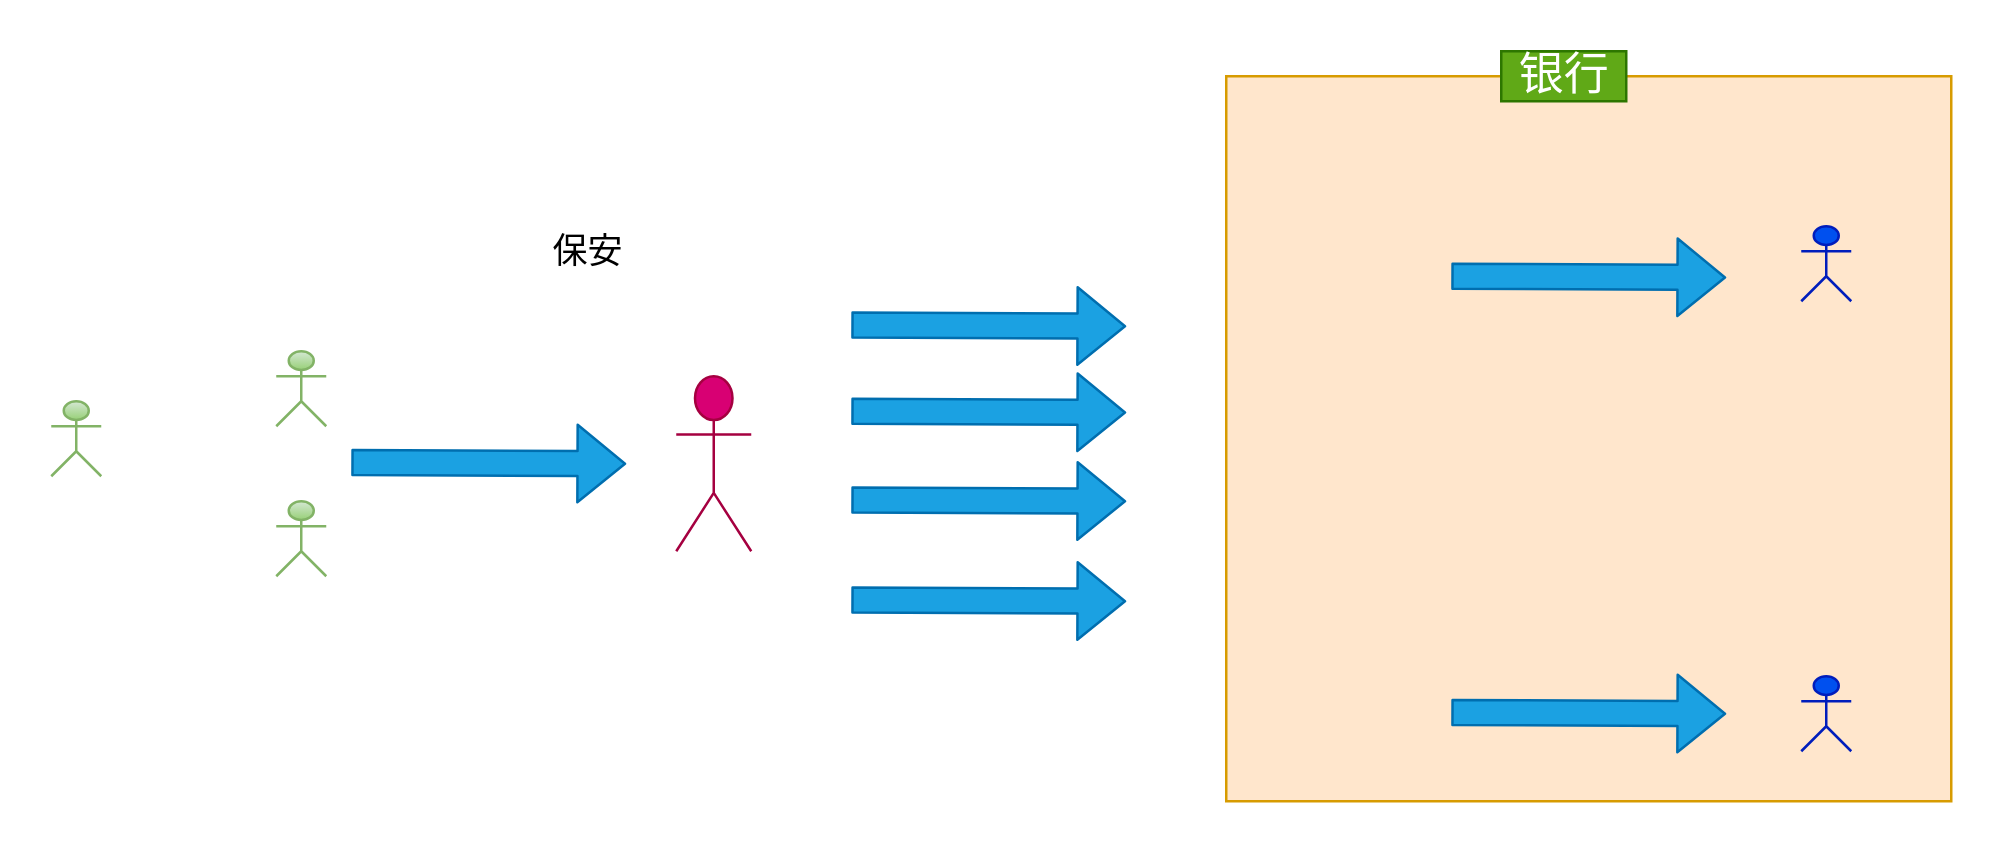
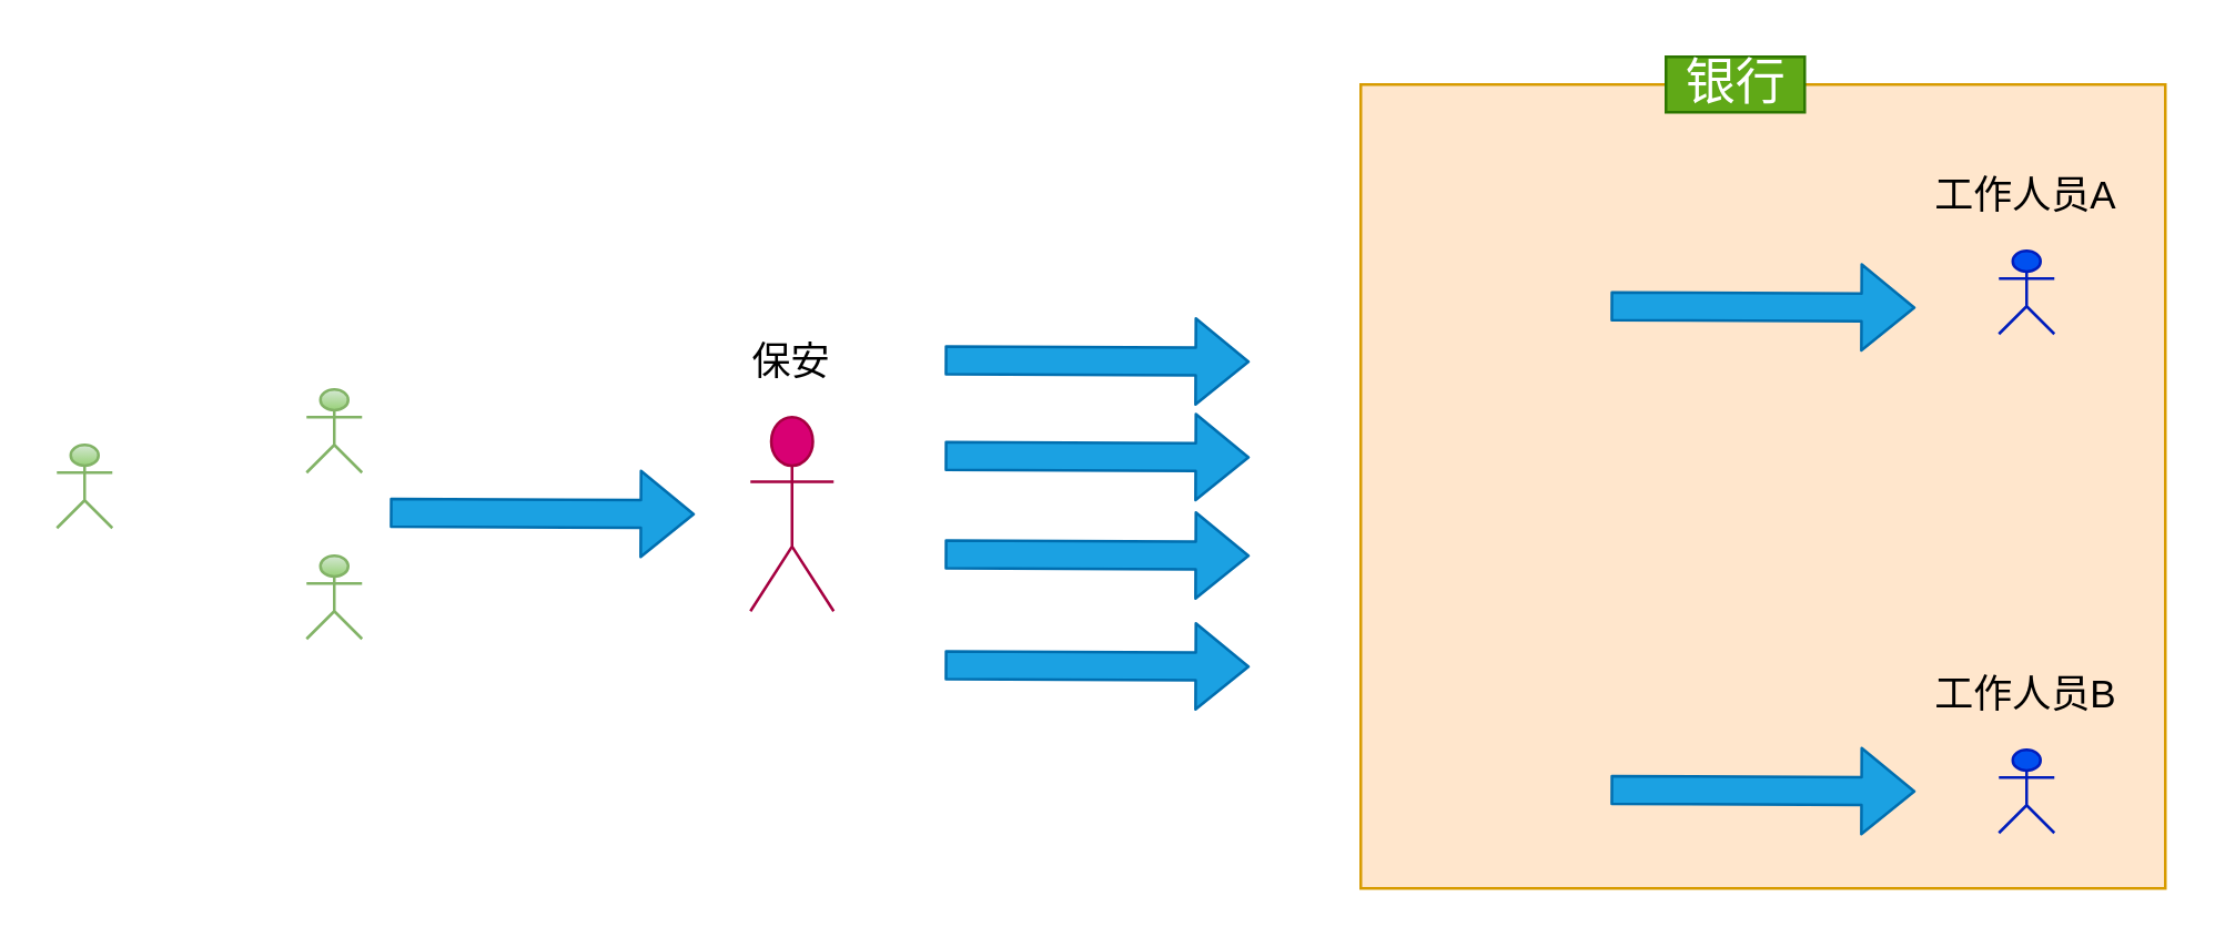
  <mxCell id="0" />
  <mxCell id="1" parent="0" />
  <mxCell id="2" value="" style="whiteSpace=wrap;html=1;aspect=fixed;fillColor=#ffe6cc;strokeColor=#d79b00;" parent="1" vertex="1"><mxGeometry x="490" y="30" width="290" height="290" as="geometry" /></mxCell>
  <mxCell id="3" value="" style="shape=umlActor;verticalLabelPosition=bottom;verticalAlign=top;html=1;outlineConnect=0;fillColor=#0050ef;strokeColor=#001DBC;fontColor=#ffffff;" parent="1" vertex="1"><mxGeometry x="720" y="90" width="20" height="30" as="geometry" /></mxCell>
  <mxCell id="4" value="" style="shape=umlActor;verticalLabelPosition=bottom;verticalAlign=top;html=1;outlineConnect=0;fillColor=#0050ef;strokeColor=#001DBC;fontColor=#ffffff;" parent="1" vertex="1"><mxGeometry x="720" y="270" width="20" height="30" as="geometry" /></mxCell>
  <mxCell id="5" value="" style="shape=umlActor;verticalLabelPosition=bottom;verticalAlign=top;html=1;outlineConnect=0;fillColor=#d80073;strokeColor=#A50040;fontColor=#ffffff;" vertex="1" parent="1"><mxGeometry x="270" y="150" width="30" height="70" as="geometry" /></mxCell>
  <mxCell id="6" value="" style="shape=umlActor;verticalLabelPosition=bottom;verticalAlign=top;html=1;outlineConnect=0;fillColor=#d5e8d4;strokeColor=#82b366;gradientColor=#97d077;" vertex="1" parent="1"><mxGeometry x="20" y="160" width="20" height="30" as="geometry" /></mxCell>
  <mxCell id="7" value="" style="shape=umlActor;verticalLabelPosition=bottom;verticalAlign=top;html=1;outlineConnect=0;fillColor=#d5e8d4;strokeColor=#82b366;gradientColor=#97d077;" vertex="1" parent="1"><mxGeometry x="110" y="200" width="20" height="30" as="geometry" /></mxCell>
  <mxCell id="8" value="" style="shape=umlActor;verticalLabelPosition=bottom;verticalAlign=top;html=1;outlineConnect=0;fillColor=#d5e8d4;strokeColor=#82b366;gradientColor=#97d077;" vertex="1" parent="1"><mxGeometry x="110" y="140" width="20" height="30" as="geometry" /></mxCell>
  <mxCell id="9" value="" style="shape=flexArrow;endArrow=classic;html=1;fillColor=#1ba1e2;strokeColor=#006EAF;" edge="1" parent="1"><mxGeometry width="50" height="50" relative="1" as="geometry"><mxPoint x="140" y="184.5" as="sourcePoint" /><mxPoint x="250" y="185" as="targetPoint" /></mxGeometry></mxCell>
- <mxCell id="10" value="&lt;font style=&quot;font-size: 14px&quot;&gt;保安&lt;/font&gt;" style="text;html=1;strokeColor=none;fillColor=none;align=center;verticalAlign=middle;whiteSpace=wrap;rounded=0;" vertex="1" parent="1"><mxGeometry x="215" y="90" width="40" height="20" as="geometry" /></mxCell>
+ <mxCell id="10" value="&lt;font style=&quot;font-size: 14px&quot;&gt;保安&lt;/font&gt;" style="text;html=1;strokeColor=none;fillColor=none;align=center;verticalAlign=middle;whiteSpace=wrap;rounded=0;" vertex="1" parent="1"><mxGeometry x="265" y="120" width="40" height="20" as="geometry" /></mxCell>
+ <mxCell id="11" value="&lt;font style=&quot;font-size: 14px&quot;&gt;工作人员A&lt;/font&gt;" style="text;html=1;strokeColor=none;fillColor=none;align=center;verticalAlign=middle;whiteSpace=wrap;rounded=0;" vertex="1" parent="1"><mxGeometry x="695" y="60" width="70" height="20" as="geometry" /></mxCell>
+ <mxCell id="12" value="&lt;font style=&quot;font-size: 14px&quot;&gt;工作人员B&lt;/font&gt;" style="text;html=1;strokeColor=none;fillColor=none;align=center;verticalAlign=middle;whiteSpace=wrap;rounded=0;" vertex="1" parent="1"><mxGeometry x="695" y="240" width="70" height="20" as="geometry" /></mxCell>
  <mxCell id="13" value="" style="shape=flexArrow;endArrow=classic;html=1;fillColor=#1ba1e2;strokeColor=#006EAF;" edge="1" parent="1"><mxGeometry width="50" height="50" relative="1" as="geometry"><mxPoint x="340" y="164" as="sourcePoint" /><mxPoint x="450" y="164.5" as="targetPoint" /></mxGeometry></mxCell>
  <mxCell id="14" value="" style="shape=flexArrow;endArrow=classic;html=1;fillColor=#1ba1e2;strokeColor=#006EAF;" edge="1" parent="1"><mxGeometry width="50" height="50" relative="1" as="geometry"><mxPoint x="340" y="129.5" as="sourcePoint" /><mxPoint x="450" y="130" as="targetPoint" /></mxGeometry></mxCell>
  <mxCell id="15" value="" style="shape=flexArrow;endArrow=classic;html=1;fillColor=#1ba1e2;strokeColor=#006EAF;" edge="1" parent="1"><mxGeometry width="50" height="50" relative="1" as="geometry"><mxPoint x="340" y="199.5" as="sourcePoint" /><mxPoint x="450" y="200" as="targetPoint" /></mxGeometry></mxCell>
  <mxCell id="16" value="" style="shape=flexArrow;endArrow=classic;html=1;fillColor=#1ba1e2;strokeColor=#006EAF;" edge="1" parent="1"><mxGeometry width="50" height="50" relative="1" as="geometry"><mxPoint x="340" y="239.5" as="sourcePoint" /><mxPoint x="450" y="240" as="targetPoint" /></mxGeometry></mxCell>
  <mxCell id="17" value="&lt;font style=&quot;font-size: 18px&quot;&gt;银行&lt;/font&gt;" style="text;html=1;align=center;verticalAlign=middle;resizable=0;points=[];autosize=1;strokeColor=#2D7600;fillColor=#60a917;fontColor=#ffffff;" vertex="1" parent="1"><mxGeometry x="600" y="20" width="50" height="20" as="geometry" /></mxCell>
  <mxCell id="18" value="" style="shape=flexArrow;endArrow=classic;html=1;fillColor=#1ba1e2;strokeColor=#006EAF;" edge="1" parent="1"><mxGeometry width="50" height="50" relative="1" as="geometry"><mxPoint x="580" y="110" as="sourcePoint" /><mxPoint x="690" y="110.5" as="targetPoint" /></mxGeometry></mxCell>
  <mxCell id="19" value="" style="shape=flexArrow;endArrow=classic;html=1;fillColor=#1ba1e2;strokeColor=#006EAF;" edge="1" parent="1"><mxGeometry width="50" height="50" relative="1" as="geometry"><mxPoint x="580" y="284.5" as="sourcePoint" /><mxPoint x="690" y="285" as="targetPoint" /></mxGeometry></mxCell>
